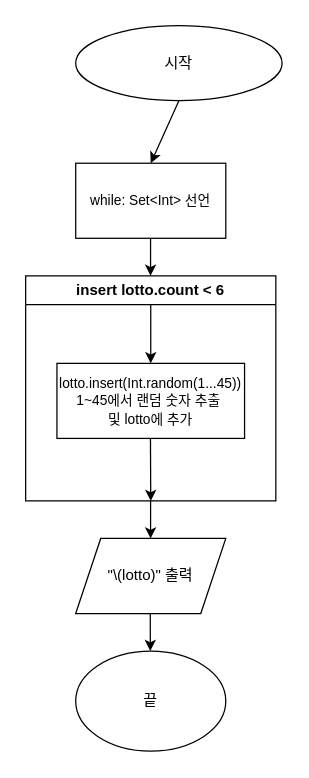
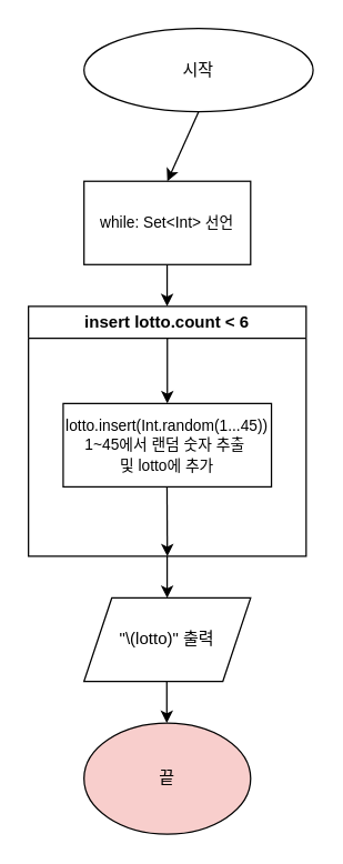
  <mxCell id="0" />
  <mxCell id="1" parent="0" />
  <mxCell id="2" value="시작" style="ellipse;whiteSpace=wrap;html=1;" vertex="1" parent="1"><mxGeometry x="60" y="20" width="165" height="60" as="geometry" /></mxCell>
  <mxCell id="3" value="insert lotto.count &amp;lt; 6" style="swimlane;whiteSpace=wrap;html=1;" vertex="1" parent="1"><mxGeometry x="20" y="220" width="200" height="180" as="geometry" /></mxCell>
  <mxCell id="4" value="&lt;span style=&quot;font-size: 11px;&quot;&gt;lotto.insert(Int.random(1...45))&lt;/span&gt;&lt;div&gt;&lt;span style=&quot;font-size: 11px;&quot;&gt;1~45에서 랜덤 숫자 추출&amp;nbsp;&lt;/span&gt;&lt;/div&gt;&lt;div&gt;&lt;span style=&quot;font-size: 11px;&quot;&gt;및 lotto에 추가&lt;/span&gt;&lt;/div&gt;" style="rounded=0;whiteSpace=wrap;html=1;" vertex="1" parent="3"><mxGeometry x="25" y="70" width="150" height="60" as="geometry" /></mxCell>
  <mxCell id="5" value="" style="endArrow=classic;html=1;rounded=0;entryX=0.5;entryY=0;entryDx=0;entryDy=0;" edge="1" parent="3" target="4"><mxGeometry width="50" height="50" relative="1" as="geometry"><mxPoint x="100" y="23" as="sourcePoint" /><mxPoint x="100" y="40" as="targetPoint" /></mxGeometry></mxCell>
  <mxCell id="6" value="" style="endArrow=classic;html=1;rounded=0;" edge="1" parent="3"><mxGeometry width="50" height="50" relative="1" as="geometry"><mxPoint x="99.77" y="130" as="sourcePoint" /><mxPoint x="100" y="180" as="targetPoint" /></mxGeometry></mxCell>
  <mxCell id="7" value="" style="endArrow=classic;html=1;rounded=0;exitX=0.5;exitY=1;exitDx=0;exitDy=0;" edge="1" parent="1" source="2"><mxGeometry width="50" height="50" relative="1" as="geometry"><mxPoint x="150" y="390" as="sourcePoint" /><mxPoint x="120" y="130" as="targetPoint" /></mxGeometry></mxCell>
  <mxCell id="8" value="&lt;font style=&quot;font-size: 11px;&quot;&gt;while: Set&amp;lt;Int&amp;gt;&amp;nbsp;&lt;/font&gt;&lt;span style=&quot;background-color: initial; font-size: 11px;&quot;&gt;선언&lt;/span&gt;" style="rounded=0;whiteSpace=wrap;html=1;" vertex="1" parent="1"><mxGeometry x="60" y="130" width="120" height="60" as="geometry" /></mxCell>
  <mxCell id="9" value="" style="endArrow=classic;html=1;rounded=0;exitX=0.5;exitY=1;exitDx=0;exitDy=0;" edge="1" parent="1"><mxGeometry width="50" height="50" relative="1" as="geometry"><mxPoint x="119.85" y="190" as="sourcePoint" /><mxPoint x="119.85" y="220" as="targetPoint" /></mxGeometry></mxCell>
  <mxCell id="10" value="&quot;\(lotto)&quot; 출력" style="shape=parallelogram;perimeter=parallelogramPerimeter;whiteSpace=wrap;html=1;fixedSize=1;" vertex="1" parent="1"><mxGeometry x="60" y="430" width="120" height="60" as="geometry" /></mxCell>
  <mxCell id="11" value="" style="endArrow=classic;html=1;rounded=0;exitX=0.5;exitY=1;exitDx=0;exitDy=0;" edge="1" parent="1"><mxGeometry width="50" height="50" relative="1" as="geometry"><mxPoint x="119.87" y="400" as="sourcePoint" /><mxPoint x="119.87" y="430" as="targetPoint" /></mxGeometry></mxCell>
- <mxCell id="12" value="끝" style="ellipse;whiteSpace=wrap;html=1;" vertex="1" parent="1"><mxGeometry x="60" y="520" width="120" height="80" as="geometry" /></mxCell>
+ <mxCell id="12" value="끝" style="ellipse;whiteSpace=wrap;html=1;fillColor=#f8cecc;" vertex="1" parent="1"><mxGeometry x="60" y="520" width="120" height="80" as="geometry" /></mxCell>
  <mxCell id="13" value="" style="endArrow=classic;html=1;rounded=0;" edge="1" parent="1"><mxGeometry width="50" height="50" relative="1" as="geometry"><mxPoint x="119.63" y="490" as="sourcePoint" /><mxPoint x="119.63" y="520" as="targetPoint" /></mxGeometry></mxCell>
